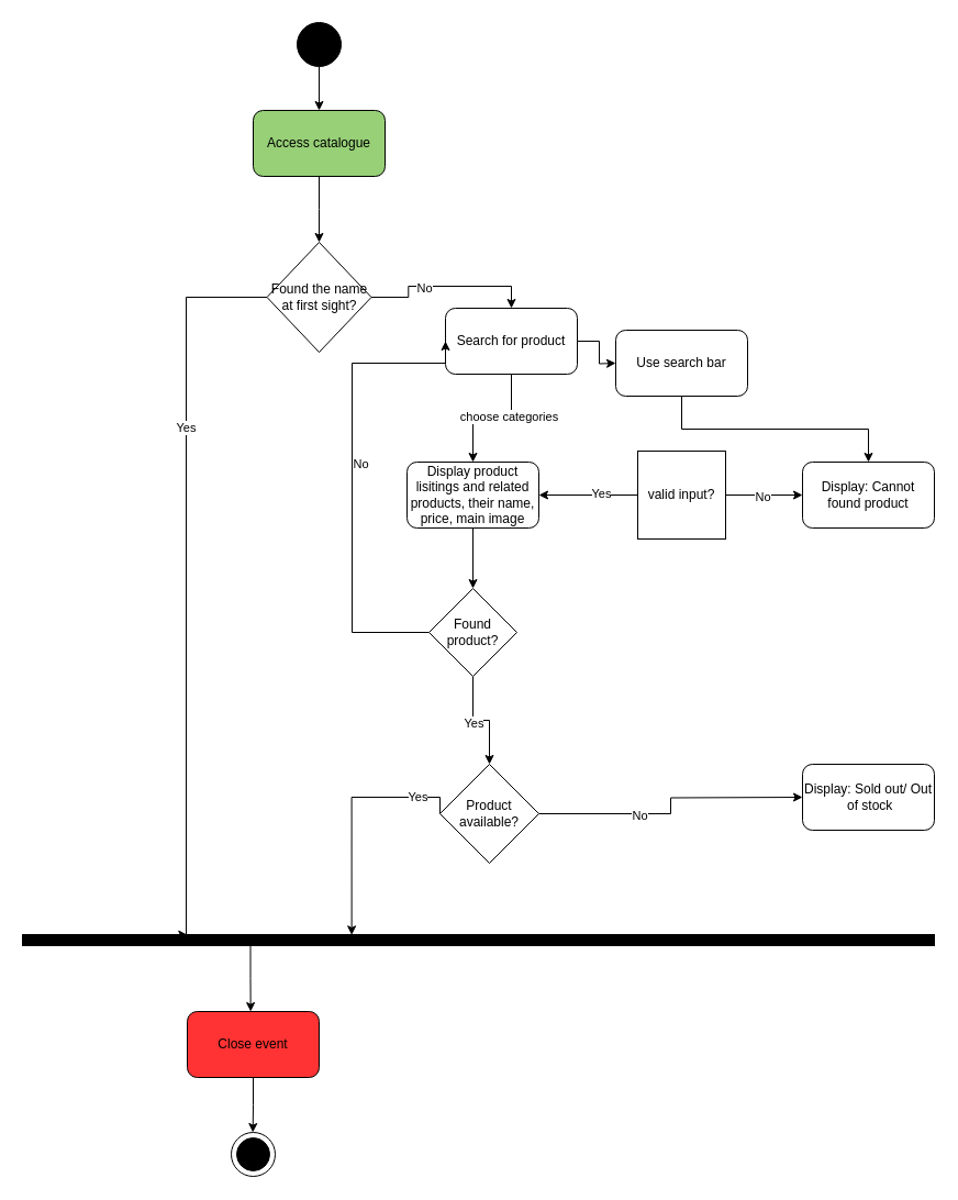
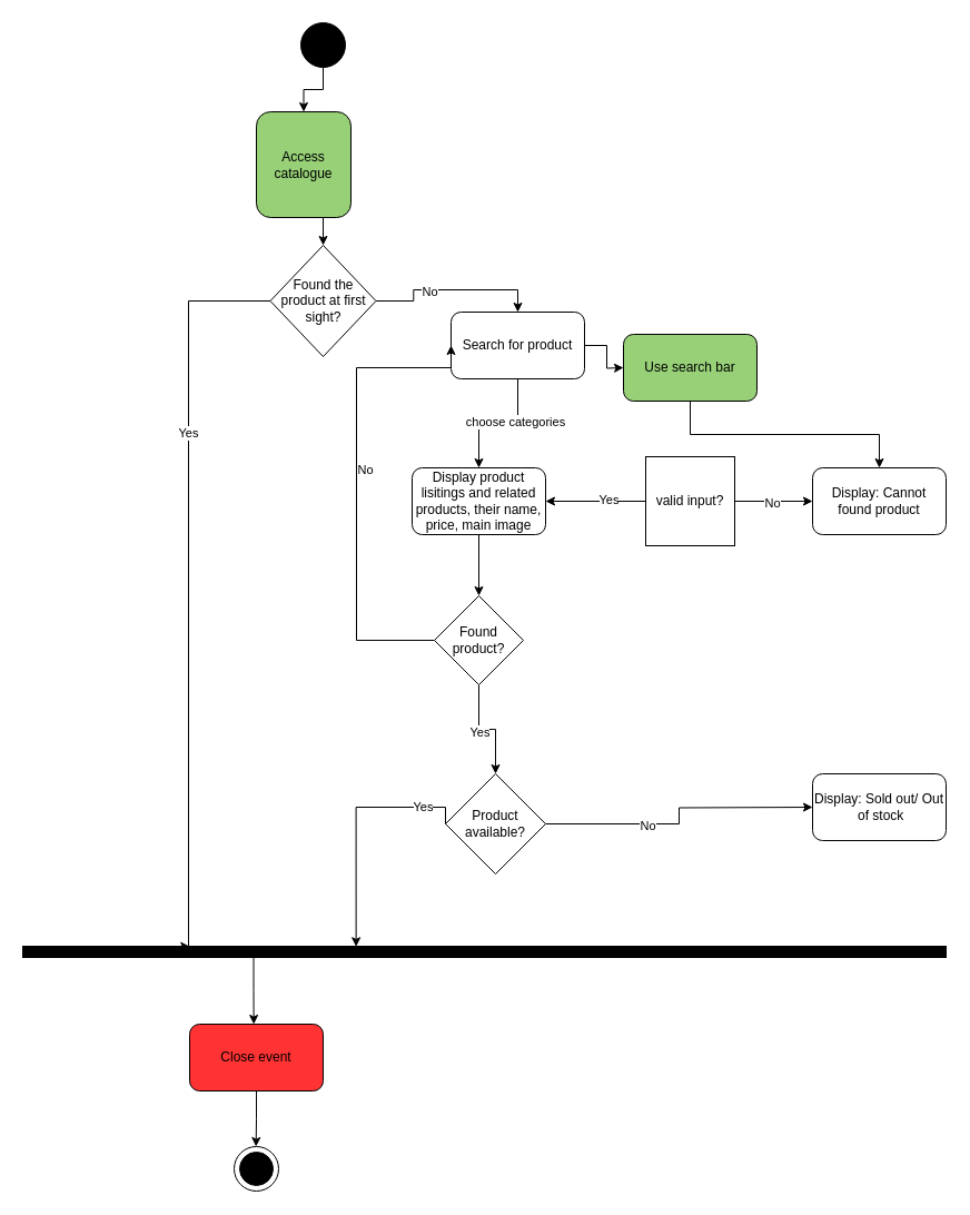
  <mxCell id="0" />
  <mxCell id="1" parent="0" />
  <mxCell id="2" style="edgeStyle=orthogonalEdgeStyle;rounded=0;orthogonalLoop=1;jettySize=auto;html=1;exitX=0.5;exitY=1;exitDx=0;exitDy=0;entryX=0.5;entryY=0;entryDx=0;entryDy=0;" edge="1" parent="1" source="3" target="5"><mxGeometry relative="1" as="geometry" /></mxCell>
  <mxCell id="3" value="" style="ellipse;whiteSpace=wrap;html=1;aspect=fixed;fillColor=#000000;" vertex="1" parent="1"><mxGeometry x="270" y="20" width="40" height="40" as="geometry" /></mxCell>
  <mxCell id="4" style="edgeStyle=orthogonalEdgeStyle;rounded=0;orthogonalLoop=1;jettySize=auto;html=1;exitX=0.5;exitY=1;exitDx=0;exitDy=0;" edge="1" parent="1" source="5"><mxGeometry relative="1" as="geometry"><mxPoint x="290" y="220" as="targetPoint" /></mxGeometry></mxCell>
- <mxCell id="5" value="Access catalogue" style="rounded=1;whiteSpace=wrap;html=1;fillColor=#97D077;" vertex="1" parent="1"><mxGeometry x="230" y="100" width="120" height="60" as="geometry" /></mxCell>
+ <mxCell id="5" value="Access catalogue" style="rounded=1;whiteSpace=wrap;html=1;fillColor=#97D077;" vertex="1" parent="1"><mxGeometry x="230" y="100" width="85" height="95" as="geometry" /></mxCell>
  <mxCell id="6" style="edgeStyle=orthogonalEdgeStyle;rounded=0;orthogonalLoop=1;jettySize=auto;html=1;exitX=1;exitY=0.5;exitDx=0;exitDy=0;entryX=0.5;entryY=0;entryDx=0;entryDy=0;" edge="1" parent="1" source="10" target="14"><mxGeometry relative="1" as="geometry"><mxPoint x="420" y="260" as="targetPoint" /></mxGeometry></mxCell>
  <mxCell id="7" value="No" style="edgeLabel;html=1;align=center;verticalAlign=middle;resizable=0;points=[];" vertex="1" connectable="0" parent="6"><mxGeometry x="-0.268" y="-1" relative="1" as="geometry"><mxPoint as="offset" /></mxGeometry></mxCell>
  <mxCell id="8" style="edgeStyle=orthogonalEdgeStyle;rounded=0;orthogonalLoop=1;jettySize=auto;html=1;exitX=0;exitY=0.5;exitDx=0;exitDy=0;entryX=0.181;entryY=0.033;entryDx=0;entryDy=0;entryPerimeter=0;" edge="1" parent="1" source="10" target="16"><mxGeometry relative="1" as="geometry"><Array as="points"><mxPoint x="169" y="270" /><mxPoint x="169" y="850" /></Array></mxGeometry></mxCell>
  <mxCell id="9" value="Yes" style="edgeLabel;html=1;align=center;verticalAlign=middle;resizable=0;points=[];" vertex="1" connectable="0" parent="8"><mxGeometry x="-0.415" y="-1" relative="1" as="geometry"><mxPoint as="offset" /></mxGeometry></mxCell>
- <mxCell id="10" value="Found the name at first sight?" style="rhombus;whiteSpace=wrap;html=1;" vertex="1" parent="1"><mxGeometry x="242.5" y="220" width="95" height="100" as="geometry" /></mxCell>
+ <mxCell id="10" value="Found the product at first sight?" style="rhombus;whiteSpace=wrap;html=1;" vertex="1" parent="1"><mxGeometry x="242.5" y="220" width="95" height="100" as="geometry" /></mxCell>
  <mxCell id="11" style="edgeStyle=orthogonalEdgeStyle;rounded=0;orthogonalLoop=1;jettySize=auto;html=1;exitX=0.5;exitY=1;exitDx=0;exitDy=0;entryX=0.5;entryY=0;entryDx=0;entryDy=0;" edge="1" parent="1" source="14" target="18"><mxGeometry relative="1" as="geometry" /></mxCell>
  <mxCell id="12" value="choose categories" style="edgeLabel;html=1;align=center;verticalAlign=middle;resizable=0;points=[];" vertex="1" connectable="0" parent="11"><mxGeometry x="-0.243" y="-2" relative="1" as="geometry"><mxPoint x="1" as="offset" /></mxGeometry></mxCell>
  <mxCell id="13" style="edgeStyle=orthogonalEdgeStyle;rounded=0;orthogonalLoop=1;jettySize=auto;html=1;exitX=1;exitY=0.5;exitDx=0;exitDy=0;" edge="1" parent="1" source="14"><mxGeometry relative="1" as="geometry"><mxPoint x="560" y="330" as="targetPoint" /></mxGeometry></mxCell>
  <mxCell id="14" value="Search for product" style="rounded=1;whiteSpace=wrap;html=1;" vertex="1" parent="1"><mxGeometry x="405" y="280" width="120" height="60" as="geometry" /></mxCell>
  <mxCell id="15" style="edgeStyle=orthogonalEdgeStyle;rounded=0;orthogonalLoop=1;jettySize=auto;html=1;exitX=0.25;exitY=1;exitDx=0;exitDy=0;" edge="1" parent="1" source="16"><mxGeometry relative="1" as="geometry"><mxPoint x="227.667" y="920" as="targetPoint" /></mxGeometry></mxCell>
  <mxCell id="16" value="" style="rounded=0;whiteSpace=wrap;html=1;fillColor=#000000;" vertex="1" parent="1"><mxGeometry x="20" y="850" width="830" height="10" as="geometry" /></mxCell>
  <mxCell id="17" style="edgeStyle=orthogonalEdgeStyle;rounded=0;orthogonalLoop=1;jettySize=auto;html=1;exitX=0.5;exitY=1;exitDx=0;exitDy=0;entryX=0.5;entryY=0;entryDx=0;entryDy=0;" edge="1" parent="1" source="18" target="35"><mxGeometry relative="1" as="geometry" /></mxCell>
  <mxCell id="18" value="Display product lisitings and related products, their name, price, main image" style="rounded=1;whiteSpace=wrap;html=1;" vertex="1" parent="1"><mxGeometry x="370" y="420" width="120" height="60" as="geometry" /></mxCell>
  <mxCell id="19" style="edgeStyle=orthogonalEdgeStyle;rounded=0;orthogonalLoop=1;jettySize=auto;html=1;exitX=0.5;exitY=1;exitDx=0;exitDy=0;" edge="1" parent="1" source="20" target="26"><mxGeometry relative="1" as="geometry" /></mxCell>
- <mxCell id="20" value="Use search bar" style="rounded=1;whiteSpace=wrap;html=1;" vertex="1" parent="1"><mxGeometry x="560" y="300" width="120" height="60" as="geometry" /></mxCell>
+ <mxCell id="20" value="Use search bar" style="rounded=1;whiteSpace=wrap;html=1;fillColor=#97d077;" vertex="1" parent="1"><mxGeometry x="560" y="300" width="120" height="60" as="geometry" /></mxCell>
  <mxCell id="21" style="edgeStyle=orthogonalEdgeStyle;rounded=0;orthogonalLoop=1;jettySize=auto;html=1;exitX=0;exitY=0.5;exitDx=0;exitDy=0;entryX=1;entryY=0.5;entryDx=0;entryDy=0;" edge="1" parent="1" source="25" target="18"><mxGeometry relative="1" as="geometry" /></mxCell>
  <mxCell id="22" value="Yes" style="edgeLabel;html=1;align=center;verticalAlign=middle;resizable=0;points=[];" vertex="1" connectable="0" parent="21"><mxGeometry x="-0.252" y="-2" relative="1" as="geometry"><mxPoint as="offset" /></mxGeometry></mxCell>
  <mxCell id="23" style="edgeStyle=orthogonalEdgeStyle;rounded=0;orthogonalLoop=1;jettySize=auto;html=1;exitX=1;exitY=0.5;exitDx=0;exitDy=0;" edge="1" parent="1" source="25"><mxGeometry relative="1" as="geometry"><mxPoint x="730" y="450" as="targetPoint" /></mxGeometry></mxCell>
  <mxCell id="24" value="No" style="edgeLabel;html=1;align=center;verticalAlign=middle;resizable=0;points=[];" vertex="1" connectable="0" parent="23"><mxGeometry x="-0.062" y="-1" relative="1" as="geometry"><mxPoint as="offset" /></mxGeometry></mxCell>
  <mxCell id="25" value="valid input?" style="whiteSpace=wrap;html=1;rounded=0;" vertex="1" parent="1"><mxGeometry x="580" y="410" width="80" height="80" as="geometry" /></mxCell>
  <mxCell id="26" value="Display: Cannot found product" style="rounded=1;whiteSpace=wrap;html=1;" vertex="1" parent="1"><mxGeometry x="730" y="420" width="120" height="60" as="geometry" /></mxCell>
  <mxCell id="27" style="edgeStyle=orthogonalEdgeStyle;rounded=0;orthogonalLoop=1;jettySize=auto;html=1;exitX=1;exitY=0.5;exitDx=0;exitDy=0;" edge="1" parent="1" source="29"><mxGeometry relative="1" as="geometry"><mxPoint x="730" y="725" as="targetPoint" /></mxGeometry></mxCell>
  <mxCell id="28" value="No" style="edgeLabel;html=1;align=center;verticalAlign=middle;resizable=0;points=[];" vertex="1" connectable="0" parent="27"><mxGeometry x="-0.275" y="-1" relative="1" as="geometry"><mxPoint x="-1" as="offset" /></mxGeometry></mxCell>
  <mxCell id="29" value="Product available?" style="rhombus;whiteSpace=wrap;html=1;" vertex="1" parent="1"><mxGeometry x="400" y="695" width="90" height="90" as="geometry" /></mxCell>
  <mxCell id="30" value="Display: Sold out/ Out &amp;nbsp;of stock" style="rounded=1;whiteSpace=wrap;html=1;" vertex="1" parent="1"><mxGeometry x="730" y="695" width="120" height="60" as="geometry" /></mxCell>
  <mxCell id="31" style="edgeStyle=orthogonalEdgeStyle;rounded=0;orthogonalLoop=1;jettySize=auto;html=1;exitX=0;exitY=0.5;exitDx=0;exitDy=0;entryX=0;entryY=0.5;entryDx=0;entryDy=0;" edge="1" parent="1" source="35" target="14"><mxGeometry relative="1" as="geometry"><Array as="points"><mxPoint x="320" y="575" /><mxPoint x="320" y="330" /></Array></mxGeometry></mxCell>
  <mxCell id="32" value="No" style="edgeLabel;html=1;align=center;verticalAlign=middle;resizable=0;points=[];" vertex="1" connectable="0" parent="31"><mxGeometry x="0.063" y="-7" relative="1" as="geometry"><mxPoint y="-1" as="offset" /></mxGeometry></mxCell>
  <mxCell id="33" style="edgeStyle=orthogonalEdgeStyle;rounded=0;orthogonalLoop=1;jettySize=auto;html=1;exitX=0.5;exitY=1;exitDx=0;exitDy=0;entryX=0.5;entryY=0;entryDx=0;entryDy=0;" edge="1" parent="1" source="35" target="29"><mxGeometry relative="1" as="geometry" /></mxCell>
  <mxCell id="34" value="Yes" style="edgeLabel;html=1;align=center;verticalAlign=middle;resizable=0;points=[];" vertex="1" connectable="0" parent="33"><mxGeometry x="-0.159" y="-1" relative="1" as="geometry"><mxPoint y="1" as="offset" /></mxGeometry></mxCell>
  <mxCell id="35" value="Found product?" style="rhombus;whiteSpace=wrap;html=1;" vertex="1" parent="1"><mxGeometry x="390" y="535" width="80" height="80" as="geometry" /></mxCell>
  <mxCell id="36" style="edgeStyle=orthogonalEdgeStyle;rounded=0;orthogonalLoop=1;jettySize=auto;html=1;exitX=0;exitY=0.5;exitDx=0;exitDy=0;entryX=0.361;entryY=0.033;entryDx=0;entryDy=0;entryPerimeter=0;" edge="1" parent="1" source="29" target="16"><mxGeometry relative="1" as="geometry"><Array as="points"><mxPoint x="320" y="725" /></Array></mxGeometry></mxCell>
  <mxCell id="37" value="Yes" style="edgeLabel;html=1;align=center;verticalAlign=middle;resizable=0;points=[];" vertex="1" connectable="0" parent="36"><mxGeometry x="-0.678" y="-1" relative="1" as="geometry"><mxPoint as="offset" /></mxGeometry></mxCell>
  <mxCell id="38" style="edgeStyle=orthogonalEdgeStyle;rounded=0;orthogonalLoop=1;jettySize=auto;html=1;exitX=0.5;exitY=1;exitDx=0;exitDy=0;" edge="1" parent="1" source="39"><mxGeometry relative="1" as="geometry"><mxPoint x="229.667" y="1030" as="targetPoint" /></mxGeometry></mxCell>
  <mxCell id="39" value="Close event" style="rounded=1;whiteSpace=wrap;html=1;fillColor=#FF3333;" vertex="1" parent="1"><mxGeometry x="170" y="920" width="120" height="60" as="geometry" /></mxCell>
  <mxCell id="40" value="" style="ellipse;whiteSpace=wrap;html=1;aspect=fixed;" vertex="1" parent="1"><mxGeometry x="210" y="1030" width="40" height="40" as="geometry" /></mxCell>
  <mxCell id="41" value="" style="ellipse;whiteSpace=wrap;html=1;aspect=fixed;fillColor=#000000;" vertex="1" parent="1"><mxGeometry x="215" y="1035" width="30" height="30" as="geometry" /></mxCell>
